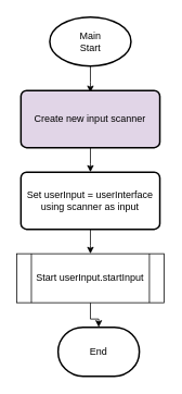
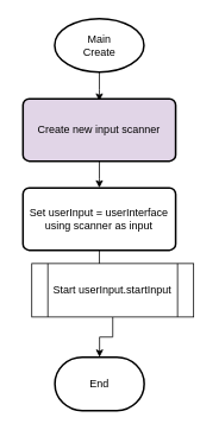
  <mxCell id="0" />
  <mxCell id="1" parent="0" />
  <mxCell id="2" value="" style="edgeStyle=orthogonalEdgeStyle;rounded=0;orthogonalLoop=1;jettySize=auto;html=1;entryX=0.5;entryY=0;entryDx=0;entryDy=0;" parent="1" source="3" edge="1"><mxGeometry relative="1" as="geometry"><mxPoint x="110.755" y="112.5" as="targetPoint" /></mxGeometry></mxCell>
- <mxCell id="3" value="Main&lt;br&gt;Start" style="strokeWidth=2;html=1;shape=mxgraph.flowchart.start_1;whiteSpace=wrap;" parent="1" vertex="1"><mxGeometry x="60.75" y="20" width="100" height="60" as="geometry" /></mxCell>
+ <mxCell id="3" value="Main&lt;br&gt;Create" style="strokeWidth=2;html=1;shape=mxgraph.flowchart.start_1;whiteSpace=wrap;" parent="1" vertex="1"><mxGeometry x="60.75" y="20" width="100" height="60" as="geometry" /></mxCell>
  <mxCell id="4" value="" style="edgeStyle=orthogonalEdgeStyle;rounded=0;orthogonalLoop=1;jettySize=auto;html=1;" parent="1" source="5" edge="1"><mxGeometry relative="1" as="geometry"><mxPoint x="110.769" y="210" as="targetPoint" /></mxGeometry></mxCell>
  <mxCell id="5" value="Create new input scanner" style="rounded=1;whiteSpace=wrap;html=1;absoluteArcSize=1;arcSize=14;strokeWidth=2;fillColor=#e1d5e7;" parent="1" vertex="1"><mxGeometry x="25.25" y="110" width="171" height="70" as="geometry" /></mxCell>
  <mxCell id="6" value="" style="edgeStyle=orthogonalEdgeStyle;rounded=0;orthogonalLoop=1;jettySize=auto;html=1;" parent="1" source="7" target="9" edge="1"><mxGeometry relative="1" as="geometry" /></mxCell>
  <mxCell id="7" value="Set userInput = userInterface using scanner as input" style="rounded=1;whiteSpace=wrap;html=1;absoluteArcSize=1;arcSize=14;strokeWidth=2;" parent="1" vertex="1"><mxGeometry x="25.25" y="210" width="171" height="70" as="geometry" /></mxCell>
  <mxCell id="8" value="" style="edgeStyle=orthogonalEdgeStyle;rounded=0;orthogonalLoop=1;jettySize=auto;html=1;" parent="1" source="9" target="10" edge="1"><mxGeometry relative="1" as="geometry" /></mxCell>
- <mxCell id="9" value="Start userInput.startInput" style="shape=process;whiteSpace=wrap;html=1;backgroundOutline=1;" parent="1" vertex="1"><mxGeometry x="20.13" y="310" width="181.25" height="60" as="geometry" /></mxCell>
- <mxCell id="10" value="End" style="strokeWidth=2;html=1;shape=mxgraph.flowchart.terminator;whiteSpace=wrap;" parent="1" vertex="1"><mxGeometry x="71" y="400" width="100" height="60" as="geometry" /></mxCell>
+ <mxCell id="9" value="Start userInput.startInput" style="shape=process;whiteSpace=wrap;html=1;backgroundOutline=1;" parent="1" vertex="1"><mxGeometry x="35.13" y="295" width="181.25" height="60" as="geometry" /></mxCell>
+ <mxCell id="10" value="End" style="strokeWidth=2;html=1;shape=mxgraph.flowchart.terminator;whiteSpace=wrap;" parent="1" vertex="1"><mxGeometry x="61" y="400" width="100" height="60" as="geometry" /></mxCell>
